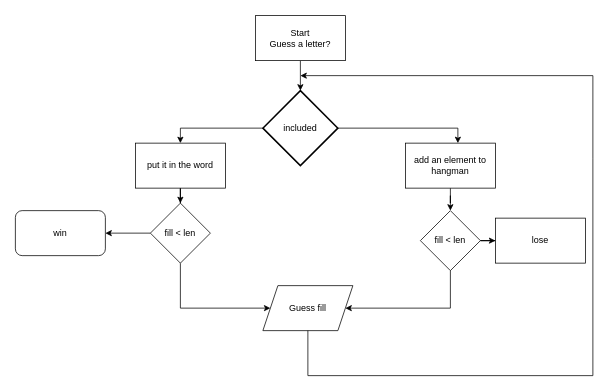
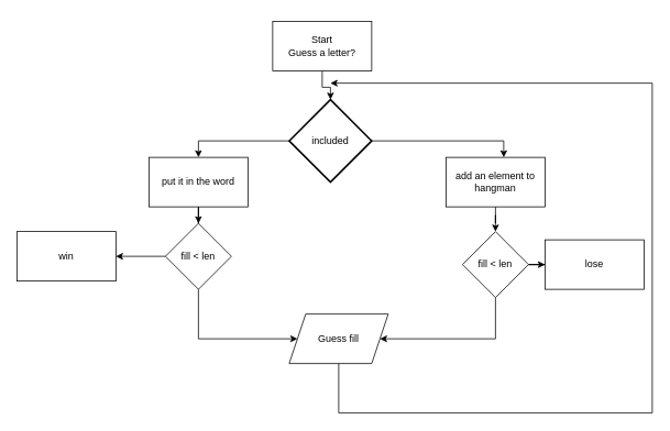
  <mxCell id="0" />
  <mxCell id="1" parent="0" />
  <mxCell id="2" value="" style="edgeStyle=orthogonalEdgeStyle;rounded=0;orthogonalLoop=1;jettySize=auto;html=1;" edge="1" parent="1" source="4" target="9"><mxGeometry relative="1" as="geometry"><Array as="points"><mxPoint x="240" y="170" /></Array></mxGeometry></mxCell>
  <mxCell id="3" value="" style="edgeStyle=orthogonalEdgeStyle;rounded=0;orthogonalLoop=1;jettySize=auto;html=1;" edge="1" parent="1" source="4" target="11"><mxGeometry relative="1" as="geometry"><Array as="points"><mxPoint x="610" y="170" /></Array></mxGeometry></mxCell>
  <mxCell id="4" value="included" style="strokeWidth=2;html=1;shape=mxgraph.flowchart.decision;whiteSpace=wrap;" vertex="1" parent="1"><mxGeometry x="350" y="120" width="100" height="100" as="geometry" /></mxCell>
  <mxCell id="5" value="" style="edgeStyle=orthogonalEdgeStyle;rounded=0;orthogonalLoop=1;jettySize=auto;html=1;" edge="1" parent="1" source="6" target="4"><mxGeometry relative="1" as="geometry" /></mxCell>
- <mxCell id="6" value="Start&lt;div&gt;Guess a letter?&lt;/div&gt;" style="rounded=0;whiteSpace=wrap;html=1;" vertex="1" parent="1"><mxGeometry x="340" y="20" width="120" height="60" as="geometry" /></mxCell>
+ <mxCell id="6" value="Start&lt;div&gt;Guess a letter?&lt;/div&gt;" style="rounded=0;whiteSpace=wrap;html=1;" vertex="1" parent="1"><mxGeometry x="330" y="25" width="120" height="60" as="geometry" /></mxCell>
  <mxCell id="7" value="" style="edgeStyle=orthogonalEdgeStyle;rounded=0;orthogonalLoop=1;jettySize=auto;html=1;exitX=0.5;exitY=1;exitDx=0;exitDy=0;" edge="1" parent="1" source="15" target="12"><mxGeometry relative="1" as="geometry"><Array as="points"><mxPoint x="240" y="410" /></Array></mxGeometry></mxCell>
  <mxCell id="8" value="" style="edgeStyle=orthogonalEdgeStyle;rounded=0;orthogonalLoop=1;jettySize=auto;html=1;" edge="1" parent="1" source="9" target="15"><mxGeometry relative="1" as="geometry" /></mxCell>
  <mxCell id="9" value="put it in the word" style="rounded=0;whiteSpace=wrap;html=1;" vertex="1" parent="1"><mxGeometry x="180" y="190" width="120" height="60" as="geometry" /></mxCell>
  <mxCell id="10" value="" style="edgeStyle=orthogonalEdgeStyle;rounded=0;orthogonalLoop=1;jettySize=auto;html=1;" edge="1" parent="1" source="11" target="17"><mxGeometry relative="1" as="geometry" /></mxCell>
  <mxCell id="11" value="add an element to hangman" style="rounded=0;whiteSpace=wrap;html=1;" vertex="1" parent="1"><mxGeometry x="540" y="190" width="120" height="60" as="geometry" /></mxCell>
  <mxCell id="12" value="Guess fill" style="shape=parallelogram;perimeter=parallelogramPerimeter;whiteSpace=wrap;html=1;fixedSize=1;rounded=0;" vertex="1" parent="1"><mxGeometry x="350" y="380" width="120" height="60" as="geometry" /></mxCell>
  <mxCell id="13" value="" style="endArrow=classic;html=1;rounded=0;exitX=0.5;exitY=1;exitDx=0;exitDy=0;" edge="1" parent="1" source="12"><mxGeometry width="50" height="50" relative="1" as="geometry"><mxPoint x="390" y="280" as="sourcePoint" /><mxPoint x="400" y="100" as="targetPoint" /><Array as="points"><mxPoint x="410" y="500" /><mxPoint x="790" y="500" /><mxPoint x="790" y="210" /><mxPoint x="790" y="100" /></Array></mxGeometry></mxCell>
  <mxCell id="14" value="" style="edgeStyle=orthogonalEdgeStyle;rounded=0;orthogonalLoop=1;jettySize=auto;html=1;" edge="1" parent="1" source="15" target="19"><mxGeometry relative="1" as="geometry" /></mxCell>
  <mxCell id="15" value="fill &amp;lt; len" style="rhombus;whiteSpace=wrap;html=1;" vertex="1" parent="1"><mxGeometry x="200" y="270" width="80" height="80" as="geometry" /></mxCell>
  <mxCell id="16" value="" style="edgeStyle=orthogonalEdgeStyle;rounded=0;orthogonalLoop=1;jettySize=auto;html=1;" edge="1" parent="1" source="17" target="20"><mxGeometry relative="1" as="geometry" /></mxCell>
  <mxCell id="17" value="fill &amp;lt; len" style="rhombus;whiteSpace=wrap;html=1;" vertex="1" parent="1"><mxGeometry x="560" y="280" width="80" height="80" as="geometry" /></mxCell>
  <mxCell id="18" value="" style="endArrow=classic;html=1;rounded=0;exitX=0.5;exitY=1;exitDx=0;exitDy=0;" edge="1" parent="1" source="17" target="12"><mxGeometry width="50" height="50" relative="1" as="geometry"><mxPoint x="390" y="380" as="sourcePoint" /><mxPoint x="440" y="330" as="targetPoint" /><Array as="points"><mxPoint x="600" y="410" /></Array></mxGeometry></mxCell>
- <mxCell id="19" value="win" style="whiteSpace=wrap;html=1;rounded=1;" vertex="1" parent="1"><mxGeometry x="20" y="280" width="120" height="60" as="geometry" /></mxCell>
+ <mxCell id="19" value="win" style="rounded=0;whiteSpace=wrap;html=1;" vertex="1" parent="1"><mxGeometry x="20" y="280" width="120" height="60" as="geometry" /></mxCell>
  <mxCell id="20" value="lose" style="rounded=0;whiteSpace=wrap;html=1;" vertex="1" parent="1"><mxGeometry x="660" y="290" width="120" height="60" as="geometry" /></mxCell>
